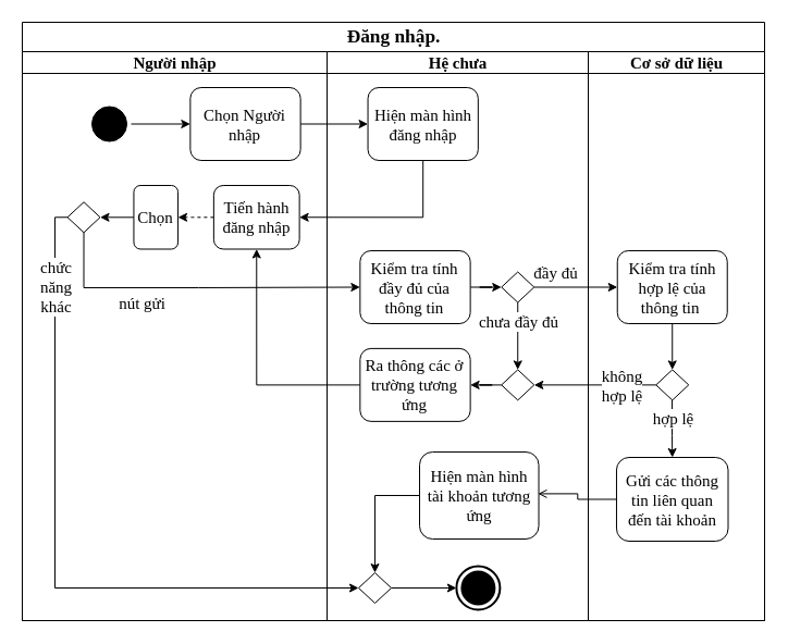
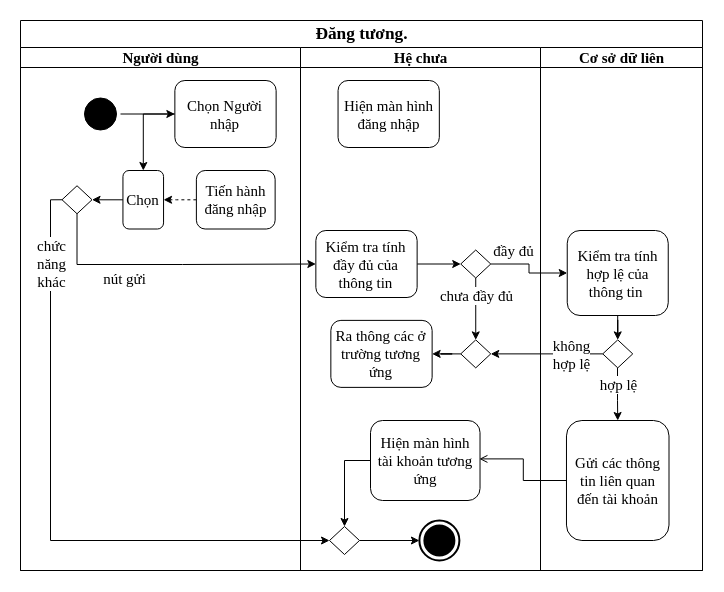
  <mxCell id="0" />
  <mxCell id="1" parent="0" />
- <mxCell id="2" value="&lt;span style=&quot;font-size: 13pt ; line-height: 107% ; font-family: &amp;#34;times new roman&amp;#34; , serif&quot;&gt;Đăng nhập.&lt;/span&gt;" style="swimlane;html=1;childLayout=stackLayout;resizeParent=1;resizeParentMax=0;startSize=27;rounded=0;glass=0;fontSize=15;fontFamily=Times New Roman;" parent="1" vertex="1"><mxGeometry x="20" y="20" width="682" height="550" as="geometry" /></mxCell>
- <mxCell id="3" value="Người nhập" style="swimlane;html=1;startSize=20;fontSize=15;fontFamily=Times New Roman;" parent="2" vertex="1"><mxGeometry y="27" width="280" height="523" as="geometry"><mxRectangle y="20" width="30" height="460" as="alternateBounds" /></mxGeometry></mxCell>
+ <mxCell id="2" value="&lt;span style=&quot;font-size: 13pt ; line-height: 107% ; font-family: &amp;#34;times new roman&amp;#34; , serif&quot;&gt;Đăng tương.&lt;/span&gt;" style="swimlane;html=1;childLayout=stackLayout;resizeParent=1;resizeParentMax=0;startSize=27;rounded=0;glass=0;fontSize=15;fontFamily=Times New Roman;" parent="1" vertex="1"><mxGeometry x="20" y="20" width="682" height="550" as="geometry" /></mxCell>
+ <mxCell id="3" value="Người dùng" style="swimlane;html=1;startSize=20;fontSize=15;fontFamily=Times New Roman;" parent="2" vertex="1"><mxGeometry y="27" width="280" height="523" as="geometry"><mxRectangle y="20" width="30" height="460" as="alternateBounds" /></mxGeometry></mxCell>
  <mxCell id="4" style="edgeStyle=orthogonalEdgeStyle;rounded=0;orthogonalLoop=1;jettySize=auto;html=1;entryX=0;entryY=0.5;entryDx=0;entryDy=0;" parent="3" source="5" target="6" edge="1"><mxGeometry relative="1" as="geometry" /></mxCell>
  <mxCell id="5" value="" style="ellipse;html=1;shape=startState;fillColor=#000000;strokeColor=#000000;rounded=0;glass=0;fontFamily=Times New Roman;fontSize=15;" parent="3" vertex="1"><mxGeometry x="60" y="46.5" width="40" height="40" as="geometry" /></mxCell>
  <mxCell id="6" value="Chọn Người nhập" style="shape=rect;html=1;rounded=1;whiteSpace=wrap;align=center;glass=0;strokeColor=#000000;fontFamily=Times New Roman;fontSize=15;" parent="3" vertex="1"><mxGeometry x="154.36" y="33" width="101.28" height="67" as="geometry" /></mxCell>
  <mxCell id="7" value="" style="shape=rhombus;html=1;verticalLabelPosition=bottom;verticalAlignment=top;rounded=0;glass=0;strokeColor=#000000;fontFamily=Times New Roman;fontSize=15;" parent="3" vertex="1"><mxGeometry x="41.52" y="138.25" width="30" height="28" as="geometry" /></mxCell>
  <mxCell id="8" style="edgeStyle=orthogonalEdgeStyle;rounded=0;orthogonalLoop=1;jettySize=auto;html=1;entryX=1;entryY=0.5;entryDx=0;entryDy=0;dashed=1;" parent="3" source="11" target="10" edge="1"><mxGeometry relative="1" as="geometry" /></mxCell>
  <mxCell id="9" style="edgeStyle=orthogonalEdgeStyle;rounded=0;orthogonalLoop=1;jettySize=auto;html=1;entryX=1;entryY=0.5;entryDx=0;entryDy=0;" parent="3" source="10" target="7" edge="1"><mxGeometry relative="1" as="geometry" /></mxCell>
  <mxCell id="10" value="&lt;font face=&quot;times new roman, serif&quot;&gt;Chọn&lt;/font&gt;" style="shape=rect;html=1;rounded=1;whiteSpace=wrap;align=center;glass=0;strokeColor=#000000;fontFamily=Times New Roman;fontSize=15;" parent="3" vertex="1"><mxGeometry x="102.45" y="123" width="40.61" height="58.5" as="geometry" /></mxCell>
  <mxCell id="11" value="&lt;span style=&quot;font-family: &amp;#34;times new roman&amp;#34; , serif&quot;&gt;Tiến hành đăng nhập&lt;/span&gt;" style="shape=rect;html=1;rounded=1;whiteSpace=wrap;align=center;glass=0;strokeColor=#000000;fontFamily=Times New Roman;fontSize=15;" parent="3" vertex="1"><mxGeometry x="175.89" y="123" width="78.74" height="58.5" as="geometry" /></mxCell>
  <mxCell id="12" value="Hệ chưa" style="swimlane;html=1;startSize=20;fontSize=15;fontFamily=Times New Roman;" parent="2" vertex="1"><mxGeometry x="280" y="27" width="240" height="523" as="geometry" /></mxCell>
  <mxCell id="13" value="Hiện màn hình đăng nhập" style="shape=rect;html=1;rounded=1;whiteSpace=wrap;align=center;glass=0;strokeColor=#000000;fontFamily=Times New Roman;fontSize=15;" parent="12" vertex="1"><mxGeometry x="37.55" y="33" width="101.28" height="67" as="geometry" /></mxCell>
- <mxCell id="14" value="&lt;font face=&quot;times new roman, serif&quot;&gt;Hiện màn hình&lt;br&gt;tài khoản tương ứng&lt;br&gt;&lt;/font&gt;" style="shape=rect;html=1;rounded=1;whiteSpace=wrap;align=center;glass=0;strokeColor=#000000;fontFamily=Times New Roman;fontSize=15;" parent="12" vertex="1"><mxGeometry x="85" y="368" width="109.52" height="80" as="geometry" /></mxCell>
+ <mxCell id="14" value="&lt;font face=&quot;times new roman, serif&quot;&gt;Hiện màn hình&lt;br&gt;tài khoản tương ứng&lt;br&gt;&lt;/font&gt;" style="shape=rect;html=1;rounded=1;whiteSpace=wrap;align=center;glass=0;strokeColor=#000000;fontFamily=Times New Roman;fontSize=15;" parent="12" vertex="1"><mxGeometry x="70.0" y="373" width="109.52" height="80" as="geometry" /></mxCell>
  <mxCell id="15" style="edgeStyle=orthogonalEdgeStyle;rounded=0;orthogonalLoop=1;jettySize=auto;html=1;entryX=0;entryY=0.5;entryDx=0;entryDy=0;" parent="12" source="17" target="23" edge="1"><mxGeometry relative="1" as="geometry" /></mxCell>
  <mxCell id="16" value="Ra thông các ở trường tương ứng" style="shape=rect;html=1;rounded=1;whiteSpace=wrap;align=center;glass=0;strokeColor=#000000;fontFamily=Times New Roman;fontSize=15;" parent="12" vertex="1"><mxGeometry x="30.35" y="272.88" width="101.28" height="67" as="geometry" /></mxCell>
- <mxCell id="17" value="Kiểm tra tính đầy đủ của thông tin" style="shape=rect;html=1;rounded=1;whiteSpace=wrap;align=center;glass=0;strokeColor=#000000;fontFamily=Times New Roman;fontSize=15;" parent="12" vertex="1"><mxGeometry x="30.35" y="183" width="101.28" height="67" as="geometry" /></mxCell>
+ <mxCell id="17" value="Kiểm tra tính đầy đủ của thông tin" style="shape=rect;html=1;rounded=1;whiteSpace=wrap;align=center;glass=0;strokeColor=#000000;fontFamily=Times New Roman;fontSize=15;" parent="12" vertex="1"><mxGeometry x="15.35" y="183" width="101.28" height="67" as="geometry" /></mxCell>
  <mxCell id="18" style="edgeStyle=orthogonalEdgeStyle;rounded=0;orthogonalLoop=1;jettySize=auto;html=1;entryX=0.5;entryY=0;entryDx=0;entryDy=0;exitX=0.5;exitY=1;exitDx=0;exitDy=0;" parent="12" source="23" target="25" edge="1"><mxGeometry relative="1" as="geometry" /></mxCell>
  <mxCell id="19" value="&lt;span style=&quot;font-family: &amp;#34;times new roman&amp;#34; ; font-size: 15px&quot;&gt;chưa đầy đủ&lt;/span&gt;" style="edgeLabel;html=1;align=center;verticalAlign=middle;resizable=0;points=[];" parent="18" vertex="1" connectable="0"><mxGeometry x="0.329" relative="1" as="geometry"><mxPoint x="-1.776e-15" y="-24.39" as="offset" /></mxGeometry></mxCell>
  <mxCell id="20" value="" style="edgeStyle=orthogonalEdgeStyle;rounded=0;orthogonalLoop=1;jettySize=auto;html=1;entryX=0;entryY=0.5;entryDx=0;entryDy=0;entryPerimeter=0;" parent="12" source="21" target="22" edge="1"><mxGeometry relative="1" as="geometry"><Array as="points" /><mxPoint x="92.65" y="493" as="targetPoint" /></mxGeometry></mxCell>
  <mxCell id="21" value="" style="shape=rhombus;html=1;verticalLabelPosition=bottom;verticalAlignment=top;rounded=0;glass=0;strokeColor=#000000;fontFamily=Times New Roman;fontSize=15;" parent="12" vertex="1"><mxGeometry x="29.0" y="479" width="30" height="28" as="geometry" /></mxCell>
  <mxCell id="22" value="" style="html=1;shape=mxgraph.sysml.actFinal;strokeWidth=2;verticalLabelPosition=bottom;verticalAlignment=top;" vertex="1" parent="12"><mxGeometry x="118.89" y="473" width="40" height="40" as="geometry" /></mxCell>
  <mxCell id="23" value="" style="shape=rhombus;html=1;verticalLabelPosition=bottom;verticalAlignment=top;rounded=0;glass=0;strokeColor=#000000;fontFamily=Times New Roman;fontSize=15;" parent="12" vertex="1"><mxGeometry x="160.24" y="202.5" width="30" height="28" as="geometry" /></mxCell>
  <mxCell id="24" style="edgeStyle=orthogonalEdgeStyle;rounded=0;orthogonalLoop=1;jettySize=auto;html=1;entryX=1;entryY=0.5;entryDx=0;entryDy=0;" edge="1" parent="12" source="25" target="16"><mxGeometry relative="1" as="geometry" /></mxCell>
  <mxCell id="25" value="" style="shape=rhombus;html=1;verticalLabelPosition=bottom;verticalAlignment=top;rounded=0;glass=0;strokeColor=#000000;fontFamily=Times New Roman;fontSize=15;" vertex="1" parent="12"><mxGeometry x="160.24" y="292.38" width="30" height="28" as="geometry" /></mxCell>
  <mxCell id="26" style="edgeStyle=orthogonalEdgeStyle;rounded=0;orthogonalLoop=1;jettySize=auto;html=1;entryX=0.5;entryY=0;entryDx=0;entryDy=0;" edge="1" parent="12" source="14" target="21"><mxGeometry relative="1" as="geometry"><mxPoint x="50" y="443" as="targetPoint" /></mxGeometry></mxCell>
- <mxCell id="27" style="edgeStyle=orthogonalEdgeStyle;rounded=0;orthogonalLoop=1;jettySize=auto;html=1;entryX=1;entryY=0.5;entryDx=0;entryDy=0;exitX=0.5;exitY=1;exitDx=0;exitDy=0;" parent="2" source="13" target="11" edge="1"><mxGeometry relative="1" as="geometry"><mxPoint x="350" y="140" as="sourcePoint" /></mxGeometry></mxCell>
  <mxCell id="28" value="" style="edgeStyle=orthogonalEdgeStyle;rounded=0;orthogonalLoop=1;jettySize=auto;html=1;fontSize=15;exitX=0;exitY=0.5;exitDx=0;exitDy=0;entryX=1;entryY=0.5;entryDx=0;entryDy=0;" parent="2" source="35" target="25" edge="1"><mxGeometry relative="1" as="geometry"><mxPoint x="681.52" y="347.625" as="sourcePoint" /><mxPoint x="560" y="374.25" as="targetPoint" /><Array as="points" /></mxGeometry></mxCell>
  <mxCell id="29" value="không&lt;br&gt;hợp lệ" style="edgeLabel;html=1;align=center;verticalAlign=middle;resizable=0;points=[];fontSize=15;fontFamily=Times New Roman;" parent="28" vertex="1" connectable="0"><mxGeometry x="-0.305" relative="1" as="geometry"><mxPoint x="6.76" y="-8.882e-16" as="offset" /></mxGeometry></mxCell>
  <mxCell id="30" value="" style="edgeStyle=orthogonalEdgeStyle;rounded=0;orthogonalLoop=1;jettySize=auto;html=1;entryX=0;entryY=0.5;entryDx=0;entryDy=0;" parent="2" source="23" target="34" edge="1"><mxGeometry relative="1" as="geometry"><mxPoint x="550.24" y="243.5" as="targetPoint" /></mxGeometry></mxCell>
  <mxCell id="31" value="&lt;font face=&quot;Times New Roman&quot;&gt;&lt;span style=&quot;font-size: 15px&quot;&gt;đầy đủ&lt;/span&gt;&lt;/font&gt;" style="edgeLabel;html=1;align=center;verticalAlign=middle;resizable=0;points=[];" parent="30" vertex="1" connectable="0"><mxGeometry x="-0.291" y="-1" relative="1" as="geometry"><mxPoint x="-7.44" y="-15" as="offset" /></mxGeometry></mxCell>
- <mxCell id="32" value="Cơ sở dữ liệu" style="swimlane;html=1;startSize=20;fontSize=15;fontFamily=Times New Roman;" parent="2" vertex="1"><mxGeometry x="520" y="27" width="162" height="523" as="geometry" /></mxCell>
+ <mxCell id="32" value="Cơ sở dữ liên" style="swimlane;html=1;startSize=20;fontSize=15;fontFamily=Times New Roman;" parent="2" vertex="1"><mxGeometry x="520" y="27" width="162" height="523" as="geometry" /></mxCell>
  <mxCell id="33" style="edgeStyle=orthogonalEdgeStyle;rounded=0;orthogonalLoop=1;jettySize=auto;html=1;entryX=0.5;entryY=0;entryDx=0;entryDy=0;" parent="32" source="34" target="35" edge="1"><mxGeometry relative="1" as="geometry"><mxPoint x="91.52" y="303" as="targetPoint" /></mxGeometry></mxCell>
- <mxCell id="34" value="&lt;font face=&quot;times new roman, serif&quot;&gt;Kiểm tra tính hợp lệ của thông tin&amp;nbsp;&lt;/font&gt;" style="shape=rect;html=1;rounded=1;whiteSpace=wrap;align=center;glass=0;strokeColor=#000000;fontFamily=Times New Roman;fontSize=15;" parent="32" vertex="1"><mxGeometry x="26.74" y="183" width="101" height="67" as="geometry" /></mxCell>
+ <mxCell id="34" value="&lt;font face=&quot;times new roman, serif&quot;&gt;Kiểm tra tính hợp lệ của thông tin&amp;nbsp;&lt;/font&gt;" style="shape=rect;html=1;rounded=1;whiteSpace=wrap;align=center;glass=0;strokeColor=#000000;fontFamily=Times New Roman;fontSize=15;" parent="32" vertex="1"><mxGeometry x="26.74" y="183" width="101" height="85" as="geometry" /></mxCell>
  <mxCell id="35" value="" style="shape=rhombus;html=1;verticalLabelPosition=bottom;verticalAlignment=top;rounded=0;glass=0;strokeColor=#000000;fontFamily=Times New Roman;fontSize=15;" parent="32" vertex="1"><mxGeometry x="62.24" y="292.38" width="30" height="28" as="geometry" /></mxCell>
  <mxCell id="36" value="" style="edgeStyle=orthogonalEdgeStyle;rounded=0;orthogonalLoop=1;jettySize=auto;html=1;fontSize=15;exitX=0.492;exitY=0.996;exitDx=0;exitDy=0;exitPerimeter=0;entryX=0.5;entryY=0;entryDx=0;entryDy=0;" parent="32" source="35" target="38" edge="1"><mxGeometry relative="1" as="geometry"><mxPoint x="120" y="353" as="targetPoint" /><Array as="points"><mxPoint x="77" y="353" /><mxPoint x="78" y="353" /></Array><mxPoint x="110" y="278.25" as="sourcePoint" /></mxGeometry></mxCell>
  <mxCell id="37" value="&lt;span style=&quot;font-family: &amp;#34;times new roman&amp;#34; ; font-size: 15px&quot;&gt;hợp lệ&lt;/span&gt;" style="edgeLabel;html=1;align=center;verticalAlign=middle;resizable=0;points=[];" parent="36" vertex="1" connectable="0"><mxGeometry x="-0.88" relative="1" as="geometry"><mxPoint x="0.48" y="13.66" as="offset" /></mxGeometry></mxCell>
- <mxCell id="38" value="&lt;span style=&quot;font-size: 15px ; line-height: 107% ; font-family: &amp;#34;times new roman&amp;#34; , serif&quot;&gt;Gửi các thông tin liên quan&lt;br&gt;đến tài khoản&lt;/span&gt;" style="shape=rect;html=1;rounded=1;whiteSpace=wrap;align=center;glass=0;strokeColor=#000000;fontFamily=Times New Roman;fontSize=15;" parent="32" vertex="1"><mxGeometry x="25.98" y="373" width="102.52" height="77" as="geometry" /></mxCell>
+ <mxCell id="38" value="&lt;span style=&quot;font-size: 15px ; line-height: 107% ; font-family: &amp;#34;times new roman&amp;#34; , serif&quot;&gt;Gửi các thông tin liên quan&lt;br&gt;đến tài khoản&lt;/span&gt;" style="shape=rect;html=1;rounded=1;whiteSpace=wrap;align=center;glass=0;strokeColor=#000000;fontFamily=Times New Roman;fontSize=15;" parent="32" vertex="1"><mxGeometry x="25.98" y="373" width="102.52" height="120" as="geometry" /></mxCell>
  <mxCell id="39" value="" style="edgeStyle=orthogonalEdgeStyle;rounded=0;orthogonalLoop=1;jettySize=auto;html=1;exitX=0;exitY=0.5;exitDx=0;exitDy=0;entryX=0;entryY=0.5;entryDx=0;entryDy=0;" parent="2" source="7" target="21" edge="1"><mxGeometry relative="1" as="geometry"><mxPoint x="20" y="70" as="sourcePoint" /><mxPoint x="180" y="730" as="targetPoint" /><Array as="points"><mxPoint x="30" y="179" /><mxPoint x="30" y="520" /></Array></mxGeometry></mxCell>
  <mxCell id="40" value="&lt;span style=&quot;font-family: &amp;#34;times new roman&amp;#34; ; font-size: 15px&quot;&gt;chức&lt;br&gt;năng&lt;br&gt;khác&lt;br&gt;&lt;/span&gt;" style="edgeLabel;html=1;align=center;verticalAlign=middle;resizable=0;points=[];" parent="39" vertex="1" connectable="0"><mxGeometry x="-0.875" y="-2" relative="1" as="geometry"><mxPoint x="2" y="35.72" as="offset" /></mxGeometry></mxCell>
- <mxCell id="41" style="edgeStyle=orthogonalEdgeStyle;rounded=0;orthogonalLoop=1;jettySize=auto;html=1;entryX=0;entryY=0.5;entryDx=0;entryDy=0;" parent="2" source="6" target="13" edge="1"><mxGeometry relative="1" as="geometry" /></mxCell>
+ <mxCell id="41" style="edgeStyle=orthogonalEdgeStyle;rounded=0;orthogonalLoop=1;jettySize=auto;html=1;" parent="2" source="6" target="10" edge="1"><mxGeometry relative="1" as="geometry" /></mxCell>
  <mxCell id="42" style="edgeStyle=orthogonalEdgeStyle;rounded=0;orthogonalLoop=1;jettySize=auto;html=1;entryX=0;entryY=0.5;entryDx=0;entryDy=0;exitX=0.5;exitY=1;exitDx=0;exitDy=0;" parent="2" source="7" target="17" edge="1"><mxGeometry relative="1" as="geometry"><mxPoint x="161.52" y="265" as="targetPoint" /><Array as="points"><mxPoint x="57" y="244" /><mxPoint x="162" y="244" /></Array></mxGeometry></mxCell>
  <mxCell id="43" value="&lt;font face=&quot;Times New Roman&quot;&gt;&lt;span style=&quot;font-size: 15px&quot;&gt;nút gửi&lt;/span&gt;&lt;/font&gt;" style="edgeLabel;html=1;align=center;verticalAlign=middle;resizable=0;points=[];" parent="42" vertex="1" connectable="0"><mxGeometry x="-0.253" y="1" relative="1" as="geometry"><mxPoint x="-9.75" y="14.5" as="offset" /></mxGeometry></mxCell>
- <mxCell id="44" style="edgeStyle=orthogonalEdgeStyle;rounded=0;orthogonalLoop=1;jettySize=auto;html=1;entryX=0.5;entryY=1;entryDx=0;entryDy=0;" parent="2" source="16" target="11" edge="1"><mxGeometry relative="1" as="geometry"><mxPoint x="215.26" y="328" as="targetPoint" /></mxGeometry></mxCell>
  <mxCell id="45" style="edgeStyle=orthogonalEdgeStyle;rounded=0;orthogonalLoop=1;jettySize=auto;html=1;entryX=0.994;entryY=0.48;entryDx=0;entryDy=0;entryPerimeter=0;endArrow=open;" edge="1" parent="2" source="38" target="14"><mxGeometry relative="1" as="geometry" /></mxCell>
